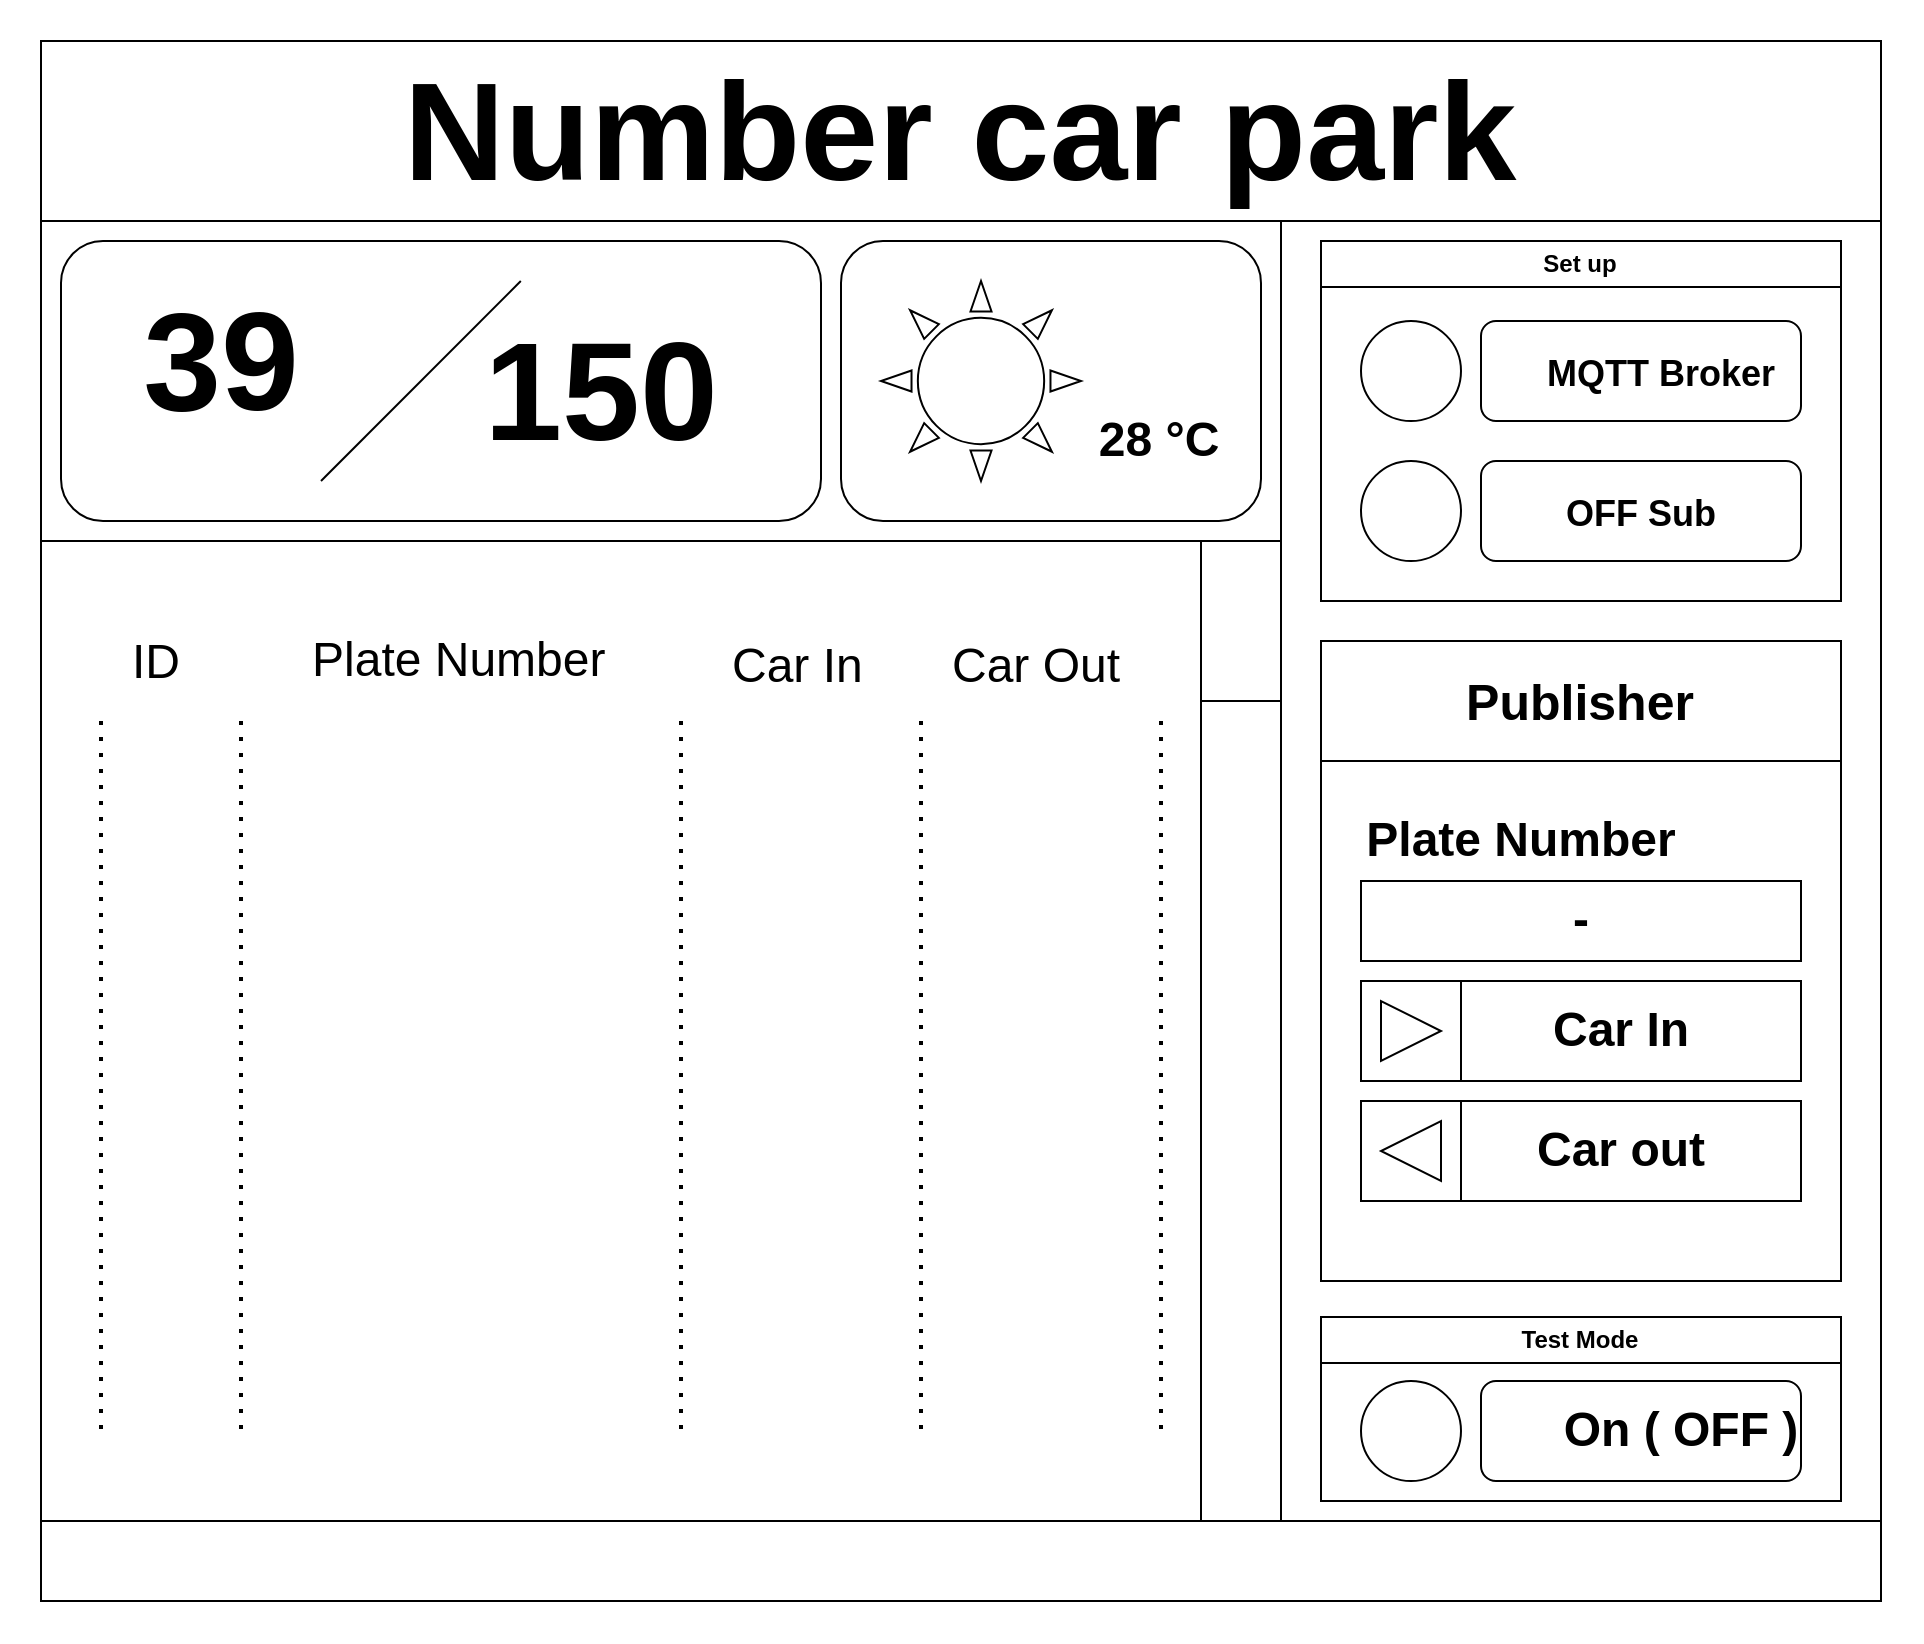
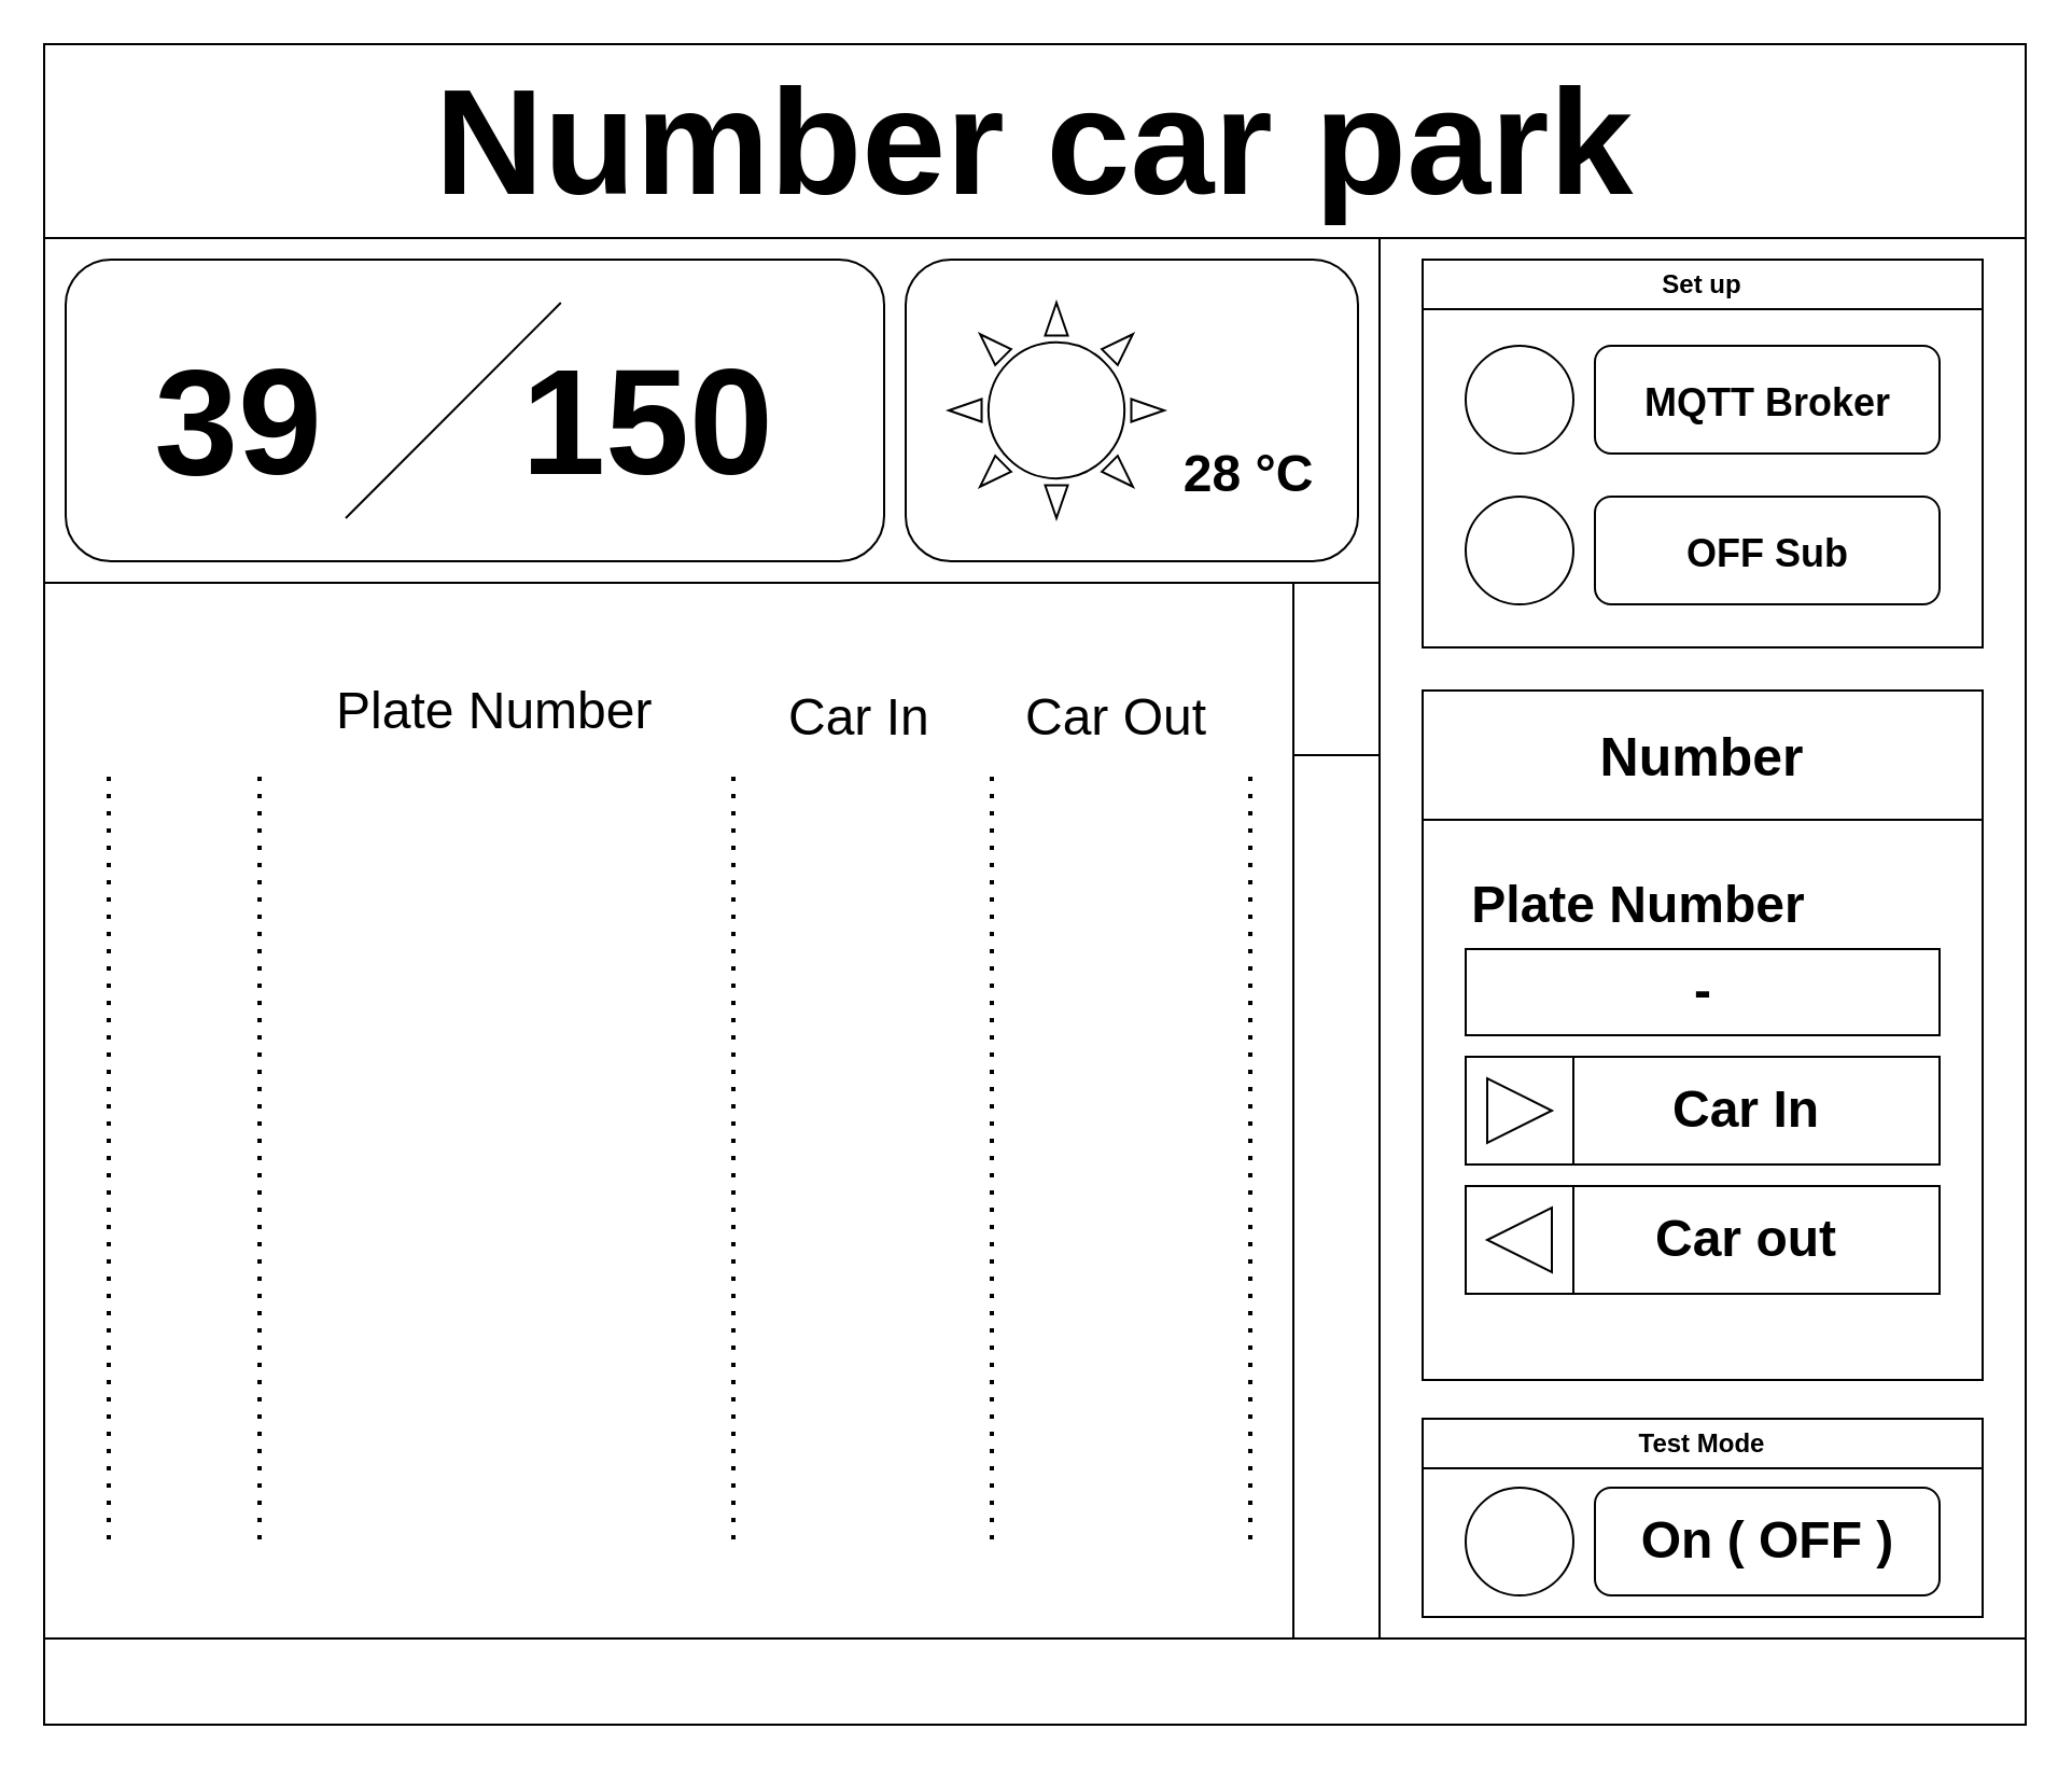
  <mxCell id="0" />
  <mxCell id="1" parent="0" />
  <mxCell id="2" value="&lt;font style=&quot;font-size: 70px;&quot;&gt;Number car park&lt;/font&gt;" style="swimlane;whiteSpace=wrap;html=1;startSize=90;labelBackgroundColor=default;" parent="1" vertex="1"><mxGeometry x="20" y="20" width="920" height="770" as="geometry" /></mxCell>
  <mxCell id="3" value="" style="endArrow=none;html=1;rounded=0;" parent="2" edge="1"><mxGeometry width="50" height="50" relative="1" as="geometry"><mxPoint x="620" y="740" as="sourcePoint" /><mxPoint x="620" y="90" as="targetPoint" /></mxGeometry></mxCell>
  <mxCell id="4" value="" style="rounded=0;whiteSpace=wrap;html=1;" parent="2" vertex="1"><mxGeometry x="580" y="250" width="40" height="490" as="geometry" /></mxCell>
  <mxCell id="5" value="" style="rounded=0;whiteSpace=wrap;html=1;" parent="2" vertex="1"><mxGeometry y="90" width="620" height="160" as="geometry" /></mxCell>
  <mxCell id="6" value="" style="rounded=1;whiteSpace=wrap;html=1;" parent="2" vertex="1"><mxGeometry x="10" y="100" width="380" height="140" as="geometry" /></mxCell>
  <mxCell id="7" value="" style="rounded=1;whiteSpace=wrap;html=1;" parent="2" vertex="1"><mxGeometry x="400" y="100" width="210" height="140" as="geometry" /></mxCell>
  <mxCell id="8" value="Set up" style="swimlane;whiteSpace=wrap;html=1;" parent="2" vertex="1"><mxGeometry x="640" y="100" width="260" height="180" as="geometry" /></mxCell>
  <mxCell id="9" value="" style="ellipse;whiteSpace=wrap;html=1;aspect=fixed;" parent="8" vertex="1"><mxGeometry x="20" y="40" width="50" height="50" as="geometry" /></mxCell>
  <mxCell id="10" value="" style="rounded=1;whiteSpace=wrap;html=1;" parent="8" vertex="1"><mxGeometry x="80" y="40" width="160" height="50" as="geometry" /></mxCell>
  <mxCell id="11" value="" style="rounded=1;whiteSpace=wrap;html=1;" parent="8" vertex="1"><mxGeometry x="80" y="110" width="160" height="50" as="geometry" /></mxCell>
  <mxCell id="12" value="" style="ellipse;whiteSpace=wrap;html=1;aspect=fixed;" parent="8" vertex="1"><mxGeometry x="20" y="110" width="50" height="50" as="geometry" /></mxCell>
- <mxCell id="13" value="&lt;font style=&quot;font-size: 18px;&quot;&gt;MQTT Broker&lt;br&gt;&lt;/font&gt;" style="text;strokeColor=none;fillColor=none;html=1;fontSize=24;fontStyle=1;verticalAlign=middle;align=center;" parent="8" vertex="1"><mxGeometry x="120" y="45" width="100" height="40" as="geometry" /></mxCell>
+ <mxCell id="13" value="&lt;font style=&quot;font-size: 18px;&quot;&gt;MQTT Broker&lt;br&gt;&lt;/font&gt;" style="text;strokeColor=none;fillColor=none;html=1;fontSize=24;fontStyle=1;verticalAlign=middle;align=center;" parent="8" vertex="1"><mxGeometry x="110" y="45" width="100" height="40" as="geometry" /></mxCell>
  <mxCell id="14" value="&lt;font style=&quot;font-size: 18px;&quot;&gt;OFF Sub&lt;br&gt;&lt;/font&gt;" style="text;strokeColor=none;fillColor=none;html=1;fontSize=24;fontStyle=1;verticalAlign=middle;align=center;" parent="8" vertex="1"><mxGeometry x="110" y="115" width="100" height="40" as="geometry" /></mxCell>
  <mxCell id="15" value="" style="rounded=0;whiteSpace=wrap;html=1;" parent="2" vertex="1"><mxGeometry x="580" y="250" width="40" height="80" as="geometry" /></mxCell>
- <mxCell id="16" value="&lt;font style=&quot;font-size: 25px;&quot;&gt;Publisher&lt;/font&gt;" style="swimlane;whiteSpace=wrap;html=1;startSize=60;" parent="2" vertex="1"><mxGeometry x="640" y="300" width="260" height="320" as="geometry" /></mxCell>
+ <mxCell id="16" value="&lt;font style=&quot;font-size: 25px;&quot;&gt;Number&lt;/font&gt;" style="swimlane;whiteSpace=wrap;html=1;startSize=60;" parent="2" vertex="1"><mxGeometry x="640" y="300" width="260" height="320" as="geometry" /></mxCell>
  <mxCell id="17" value="Plate Number" style="text;strokeColor=none;fillColor=none;html=1;fontSize=24;fontStyle=1;verticalAlign=middle;align=center;" parent="16" vertex="1"><mxGeometry x="50" y="80" width="100" height="40" as="geometry" /></mxCell>
  <mxCell id="18" value="" style="rounded=0;whiteSpace=wrap;html=1;" parent="16" vertex="1"><mxGeometry x="20" y="120" width="220" height="40" as="geometry" /></mxCell>
  <mxCell id="19" value="" style="rounded=0;whiteSpace=wrap;html=1;" parent="16" vertex="1"><mxGeometry x="20" y="170" width="220" height="50" as="geometry" /></mxCell>
  <mxCell id="20" value="" style="rounded=0;whiteSpace=wrap;html=1;" parent="16" vertex="1"><mxGeometry x="20" y="230" width="220" height="50" as="geometry" /></mxCell>
  <mxCell id="21" value="" style="whiteSpace=wrap;html=1;aspect=fixed;" parent="16" vertex="1"><mxGeometry x="20" y="170" width="50" height="50" as="geometry" /></mxCell>
  <mxCell id="22" value="" style="whiteSpace=wrap;html=1;aspect=fixed;" parent="16" vertex="1"><mxGeometry x="20" y="230" width="50" height="50" as="geometry" /></mxCell>
  <mxCell id="23" value="Car In" style="text;strokeColor=none;fillColor=none;html=1;fontSize=24;fontStyle=1;verticalAlign=middle;align=center;" parent="16" vertex="1"><mxGeometry x="100" y="175" width="100" height="40" as="geometry" /></mxCell>
  <mxCell id="24" value="Car out" style="text;strokeColor=none;fillColor=none;html=1;fontSize=24;fontStyle=1;verticalAlign=middle;align=center;" parent="16" vertex="1"><mxGeometry x="100" y="235" width="100" height="40" as="geometry" /></mxCell>
  <mxCell id="25" value="-" style="text;strokeColor=none;fillColor=none;html=1;fontSize=24;fontStyle=1;verticalAlign=middle;align=center;" parent="16" vertex="1"><mxGeometry x="80" y="120" width="100" height="40" as="geometry" /></mxCell>
  <mxCell id="26" value="" style="html=1;shadow=0;dashed=0;align=center;verticalAlign=middle;shape=mxgraph.arrows2.arrow;dy=0.6;dx=40;notch=0;" parent="16" vertex="1"><mxGeometry x="30" y="180" width="30" height="30" as="geometry" /></mxCell>
  <mxCell id="27" value="" style="html=1;shadow=0;dashed=0;align=center;verticalAlign=middle;shape=mxgraph.arrows2.arrow;dy=0.6;dx=40;flipH=1;notch=0;" parent="16" vertex="1"><mxGeometry x="30" y="240" width="30" height="30" as="geometry" /></mxCell>
  <mxCell id="28" value="Test Mode" style="swimlane;whiteSpace=wrap;html=1;" parent="2" vertex="1"><mxGeometry x="640" y="638" width="260" height="92" as="geometry" /></mxCell>
  <mxCell id="29" value="" style="rounded=1;whiteSpace=wrap;html=1;" parent="28" vertex="1"><mxGeometry x="80" y="32" width="160" height="50" as="geometry" /></mxCell>
  <mxCell id="30" value="" style="ellipse;whiteSpace=wrap;html=1;aspect=fixed;" parent="28" vertex="1"><mxGeometry x="20" y="32" width="50" height="50" as="geometry" /></mxCell>
- <mxCell id="31" value="On ( OFF )" style="text;strokeColor=none;fillColor=none;html=1;fontSize=24;fontStyle=1;verticalAlign=middle;align=center;" parent="28" vertex="1"><mxGeometry x="130" y="37" width="100" height="40" as="geometry" /></mxCell>
- <mxCell id="32" value="&lt;font style=&quot;font-size: 24px;&quot;&gt;ID&lt;/font&gt;" style="text;strokeColor=none;fillColor=none;spacingLeft=4;spacingRight=4;overflow=hidden;rotatable=0;points=[[0,0.5],[1,0.5]];portConstraint=eastwest;fontSize=27;whiteSpace=wrap;html=1;verticalAlign=middle;" parent="2" vertex="1"><mxGeometry x="40" y="290" width="60" height="40" as="geometry" /></mxCell>
+ <mxCell id="31" value="On ( OFF )" style="text;strokeColor=none;fillColor=none;html=1;fontSize=24;fontStyle=1;verticalAlign=middle;align=center;" parent="28" vertex="1"><mxGeometry x="110" y="37" width="100" height="40" as="geometry" /></mxCell>
  <mxCell id="33" value="Plate Number" style="text;strokeColor=none;fillColor=none;spacingLeft=4;spacingRight=4;overflow=hidden;rotatable=0;points=[[0,0.5],[1,0.5]];portConstraint=eastwest;fontSize=24;whiteSpace=wrap;html=1;verticalAlign=middle;" parent="2" vertex="1"><mxGeometry x="130" y="290" width="190" height="40" as="geometry" /></mxCell>
  <mxCell id="34" value="&lt;font style=&quot;font-size: 24px;&quot;&gt;Car In&lt;/font&gt;" style="text;strokeColor=none;fillColor=none;spacingLeft=4;spacingRight=4;overflow=hidden;rotatable=0;points=[[0,0.5],[1,0.5]];portConstraint=eastwest;fontSize=30;whiteSpace=wrap;html=1;verticalAlign=middle;" parent="2" vertex="1"><mxGeometry x="340" y="290" width="80" height="40" as="geometry" /></mxCell>
  <mxCell id="35" value="&lt;font style=&quot;font-size: 24px;&quot;&gt;Car Out&lt;/font&gt;" style="text;strokeColor=none;fillColor=none;spacingLeft=4;spacingRight=4;overflow=hidden;rotatable=0;points=[[0,0.5],[1,0.5]];portConstraint=eastwest;fontSize=30;whiteSpace=wrap;html=1;verticalAlign=middle;" parent="2" vertex="1"><mxGeometry x="450" y="290" width="100" height="40" as="geometry" /></mxCell>
  <mxCell id="36" value="" style="endArrow=none;dashed=1;html=1;dashPattern=1 3;strokeWidth=2;rounded=0;" parent="2" edge="1"><mxGeometry width="50" height="50" relative="1" as="geometry"><mxPoint x="100" y="340" as="sourcePoint" /><mxPoint x="100" y="700" as="targetPoint" /></mxGeometry></mxCell>
  <mxCell id="37" value="" style="endArrow=none;dashed=1;html=1;dashPattern=1 3;strokeWidth=2;rounded=0;" parent="2" edge="1"><mxGeometry width="50" height="50" relative="1" as="geometry"><mxPoint x="440" y="340" as="sourcePoint" /><mxPoint x="440" y="700" as="targetPoint" /></mxGeometry></mxCell>
  <mxCell id="38" value="" style="endArrow=none;dashed=1;html=1;dashPattern=1 3;strokeWidth=2;rounded=0;" parent="2" edge="1"><mxGeometry width="50" height="50" relative="1" as="geometry"><mxPoint x="560" y="340" as="sourcePoint" /><mxPoint x="560" y="700" as="targetPoint" /></mxGeometry></mxCell>
  <mxCell id="39" value="" style="endArrow=none;dashed=1;html=1;dashPattern=1 3;strokeWidth=2;rounded=0;" parent="2" edge="1"><mxGeometry width="50" height="50" relative="1" as="geometry"><mxPoint x="30" y="340" as="sourcePoint" /><mxPoint x="30" y="700" as="targetPoint" /></mxGeometry></mxCell>
  <mxCell id="40" value="" style="endArrow=none;html=1;rounded=0;entryX=0.605;entryY=0.143;entryDx=0;entryDy=0;entryPerimeter=0;" parent="2" target="6" edge="1"><mxGeometry width="50" height="50" relative="1" as="geometry"><mxPoint x="140" y="220" as="sourcePoint" /><mxPoint x="190" y="170" as="targetPoint" /></mxGeometry></mxCell>
  <mxCell id="41" value="&lt;font style=&quot;font-size: 70px;&quot;&gt;150&lt;/font&gt;" style="text;strokeColor=none;fillColor=none;html=1;fontSize=70;fontStyle=1;verticalAlign=middle;align=center;" parent="2" vertex="1"><mxGeometry x="230" y="155" width="100" height="39" as="geometry" /></mxCell>
- <mxCell id="42" value="&lt;font style=&quot;font-size: 70px;&quot;&gt;39&lt;/font&gt;" style="text;strokeColor=none;fillColor=none;html=1;fontSize=70;fontStyle=1;verticalAlign=middle;align=center;" parent="2" vertex="1"><mxGeometry x="40" y="140" width="100" height="40" as="geometry" /></mxCell>
+ <mxCell id="42" value="&lt;font style=&quot;font-size: 70px;&quot;&gt;39&lt;/font&gt;" style="text;strokeColor=none;fillColor=none;html=1;fontSize=70;fontStyle=1;verticalAlign=middle;align=center;" parent="2" vertex="1"><mxGeometry x="40" y="155" width="100" height="40" as="geometry" /></mxCell>
  <mxCell id="43" value="" style="verticalLabelPosition=bottom;verticalAlign=top;html=1;shape=mxgraph.basic.sun" parent="2" vertex="1"><mxGeometry x="420" y="120" width="100" height="100" as="geometry" /></mxCell>
  <mxCell id="44" value="28&amp;nbsp;°C" style="text;strokeColor=none;fillColor=none;html=1;fontSize=24;fontStyle=1;verticalAlign=middle;align=center;" parent="2" vertex="1"><mxGeometry x="509" y="180" width="100" height="40" as="geometry" /></mxCell>
  <mxCell id="45" value="" style="rounded=0;whiteSpace=wrap;html=1;" parent="1" vertex="1"><mxGeometry x="20" y="760" width="920" height="40" as="geometry" /></mxCell>
  <mxCell id="46" value="" style="endArrow=none;dashed=1;html=1;dashPattern=1 3;strokeWidth=2;rounded=0;" parent="1" edge="1"><mxGeometry width="50" height="50" relative="1" as="geometry"><mxPoint x="340" y="360" as="sourcePoint" /><mxPoint x="340" y="720" as="targetPoint" /></mxGeometry></mxCell>
